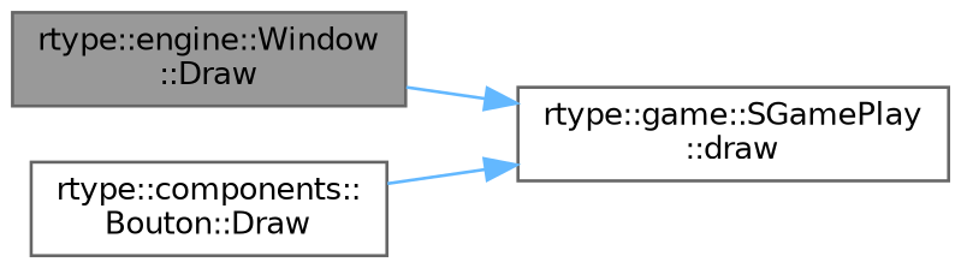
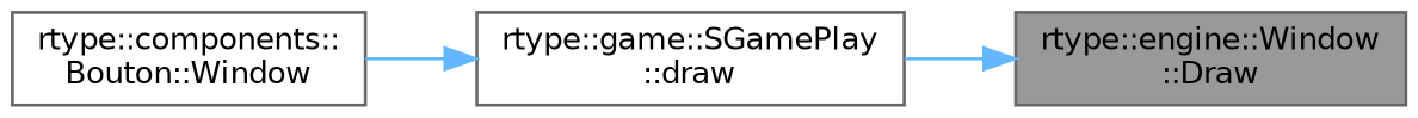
  digraph {
    rankdir=RL
    node [color=grey40 fillcolor=white fontname=Helvetica fontsize=10 shape=box style=filled]
    edge [color=steelblue1 dir=back fontname=Helvetica fontsize=10 labelfontname=Helvetica labelfontsize=10 style=solid]
    n1 [color=gray40 fillcolor=grey60 fontcolor=black height=0.2 label="rtype::engine::Window\l::Draw" width=0.4]
    n2 [height=0.2 label="rtype::game::SGamePlay\l::draw" width=0.4]
-   n3 [height=0.2 label="rtype::components::\lBouton::Draw" width=0.4]
-   n2 -> n1
+   n3 [height=0.2 label="rtype::components::\lBouton::Window" width=0.4]
+   n1 -> n2
    n2 -> n3
  }
